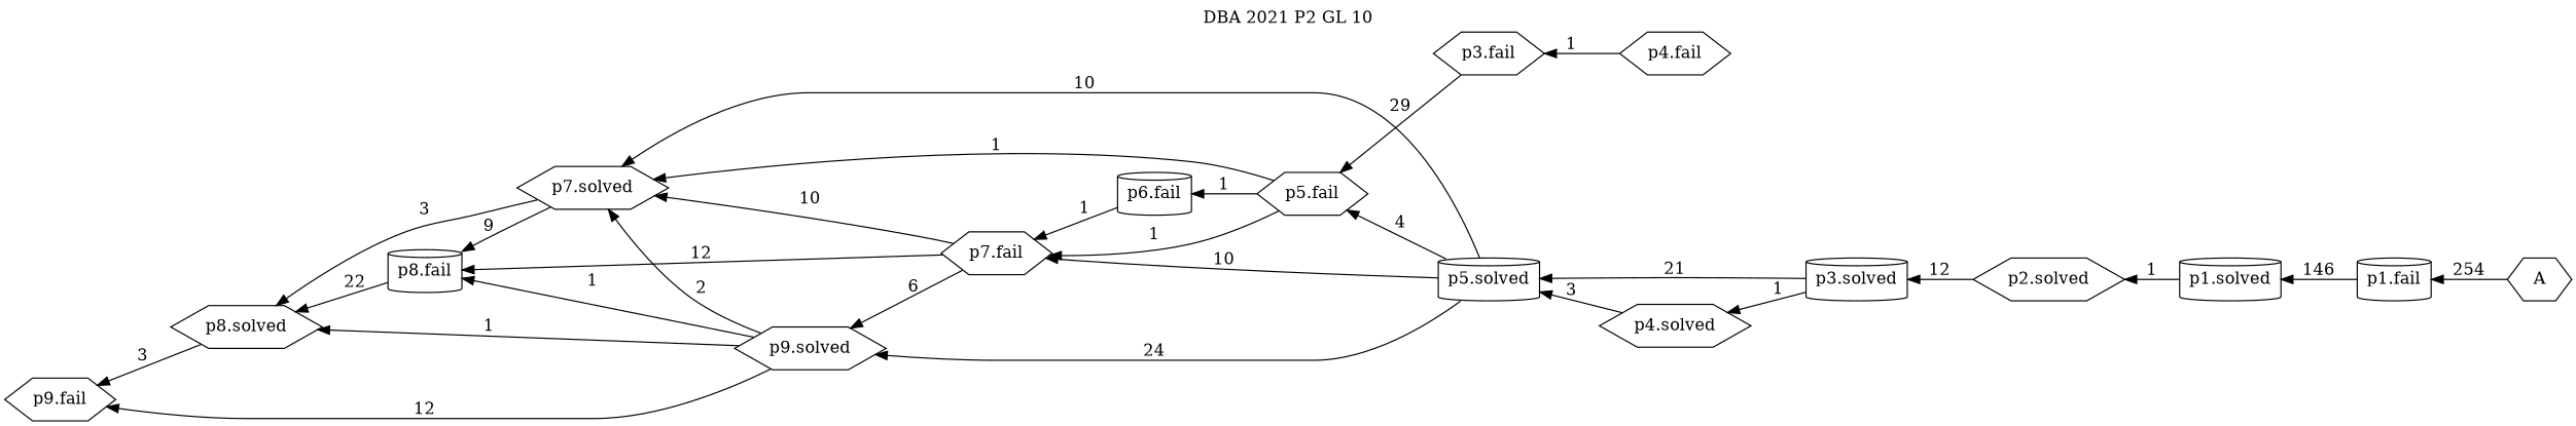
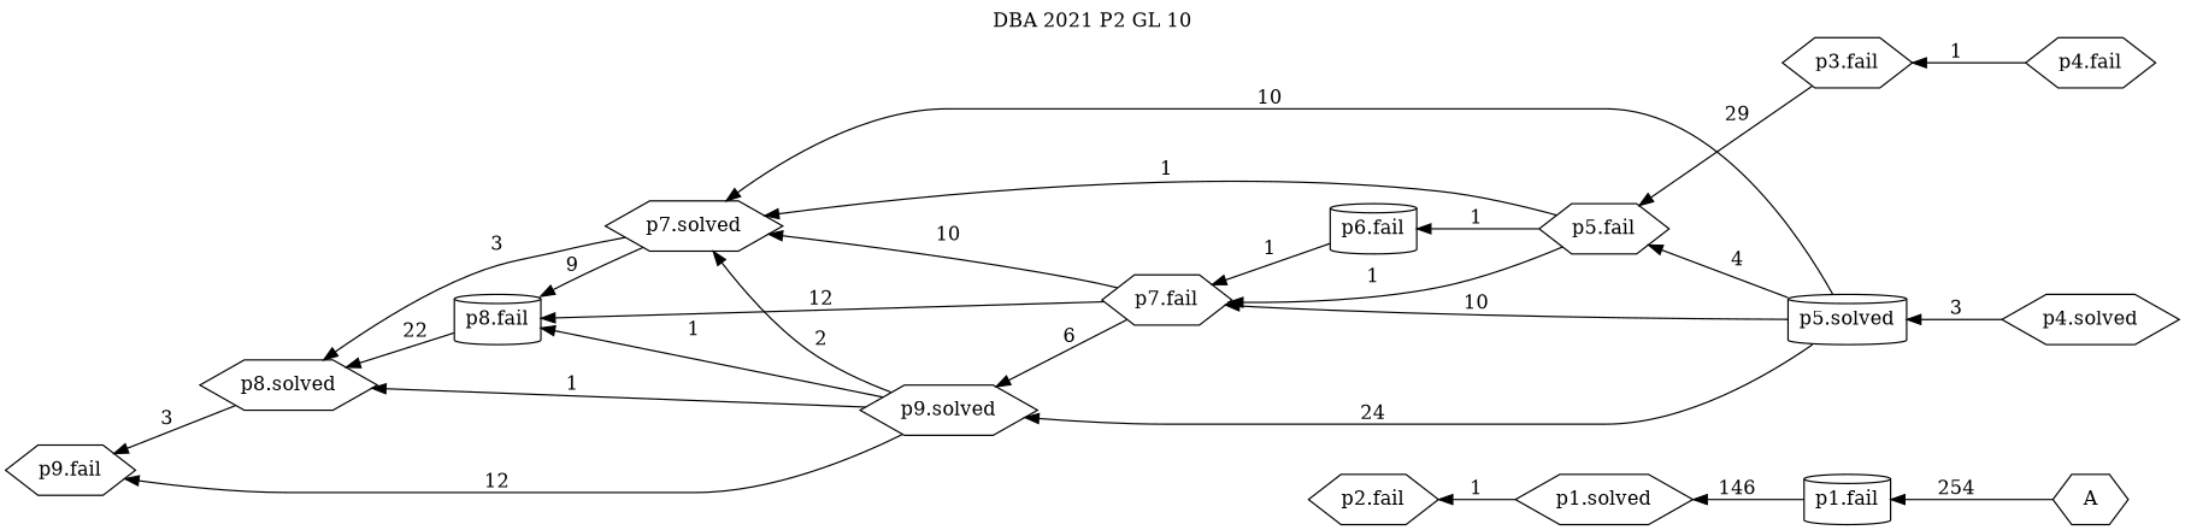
  digraph {
    label=" DBA 2021 P2 GL 10 "
    labelloc=tl
    rankdir=RL
    node [shape=hexagon]
    n1 [label=A]
    n2 [label="p1.fail" shape=cylinder]
-   n3 [label="p1.solved" shape=cylinder]
-   n4 [label="p2.solved"]
-   n5 [label="p3.solved" shape=cylinder]
+   n3 [label="p1.solved"]
+   n4 [label="p2.fail"]
    n6 [label="p4.solved"]
    n7 [label="p5.solved" shape=cylinder]
    n8 [label="p3.fail"]
    n9 [label="p5.fail"]
    n10 [label="p7.fail"]
    n11 [label="p7.solved"]
    n12 [label="p9.solved"]
    n13 [label="p6.fail" shape=cylinder]
    n14 [label="p4.fail"]
    n15 [label="p8.fail" shape=cylinder]
    n16 [label="p8.solved"]
    n17 [label="p9.fail"]
    n1 -> n2 [label=254]
    n2 -> n3 [label=146]
    n3 -> n4 [label=1]
-   n4 -> n5 [label=12]
-   n5 -> n6 [label=1]
-   n5 -> n7 [label=21]
    n6 -> n7 [label=3]
    n7 -> n9 [label=4]
    n7 -> n10 [label=10]
    n7 -> n11 [label=10]
    n7 -> n12 [label=24]
    n8 -> n9 [label=29]
    n9 -> n10 [label=1]
    n9 -> n11 [label=1]
    n9 -> n13 [label=1]
    n10 -> n11 [label=10]
    n10 -> n12 [label=6]
    n10 -> n15 [label=12]
    n11 -> n15 [label=9]
    n11 -> n16 [label=3]
    n12 -> n11 [label=2]
    n12 -> n15 [label=1]
    n12 -> n16 [label=1]
    n12 -> n17 [label=12]
    n13 -> n10 [label=1]
    n14 -> n8 [label=1]
    n15 -> n16 [label=22]
    n16 -> n17 [label=3]
  }
